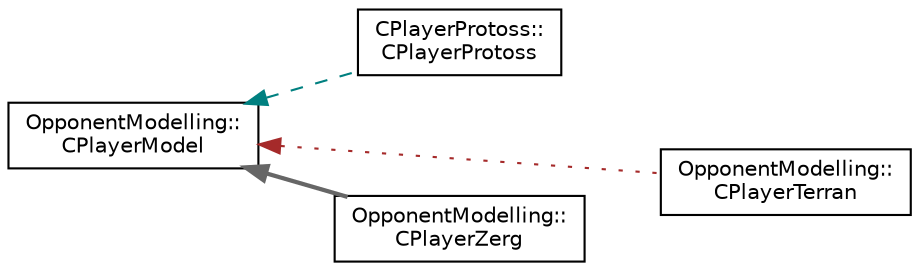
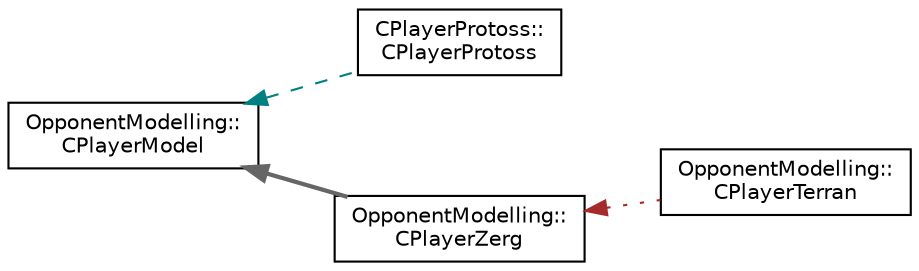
  digraph {
    rankdir=LR
    node [color=black fillcolor=white fontname=Helvetica fontsize=10 shape=record style=filled]
    edge [dir=back fontname=Helvetica fontsize=10 labelfontname=Helvetica labelfontsize=10]
    n1 [height=0.2 label="OpponentModelling::\lCPlayerModel" width=0.4]
    n2 [height=0.2 label="CPlayerProtoss::\lCPlayerProtoss" width=0.4]
    n3 [height=0.2 label="OpponentModelling::\lCPlayerTerran" width=0.4]
    n4 [height=0.2 label="OpponentModelling::\lCPlayerZerg" width=0.4]
    n1 -> n2 [color=teal style=dashed]
-   n1 -> n3 [color=brown style=dotted]
+   n4 -> n3 [color=brown style=dotted]
    n1 -> n4 [color=gray40 style=bold]
  }
